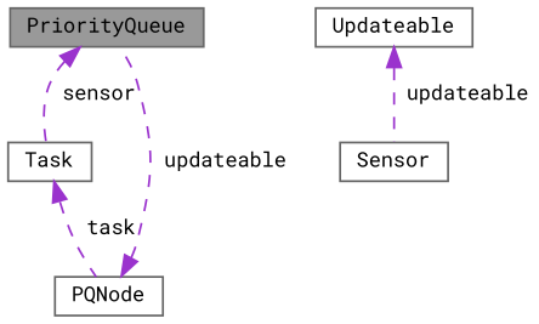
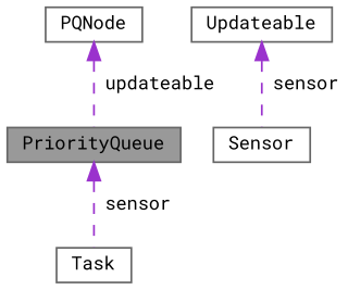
  digraph {
    fontname="Roboto Mono"
    node [color=gray40 fillcolor=white fontname="Roboto Mono" fontsize=10 shape=box style=filled]
    edge [color=darkorchid3 dir=back fontname="Roboto Mono" fontsize=10 labelfontname=Helvetica labelfontsize=10 style=dashed]
    n1 [fillcolor=grey60 fontcolor=black height=0.2 label=PriorityQueue width=0.4]
    n2 [height=0.2 label=Task width=0.4]
    n3 [height=0.2 label=PQNode width=0.4]
    n4 [height=0.2 label=Sensor width=0.4]
    n5 [height=0.2 label=Updateable width=0.4]
    n1 -> n2 [label=" sensor"]
-   n2 -> n3 [label=" task"]
    n3 -> n1 [label=" updateable"]
-   n5 -> n4 [label=" updateable"]
+   n5 -> n4 [label=" sensor"]
  }
